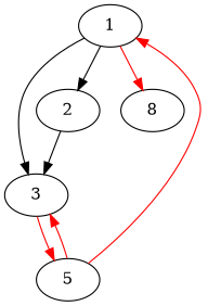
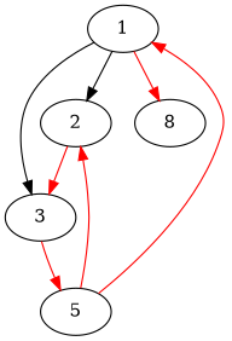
  strict digraph {
    edge [color=red]
    1
    2
    3
    8
    5
    1 -> 2 [color=black]
    1 -> 3 [color=""]
    1 -> 8
-   2 -> 3 [color=black]
+   2 -> 3
    3 -> 5
    5 -> 1
-   5 -> 3
+   5 -> 2
  }
